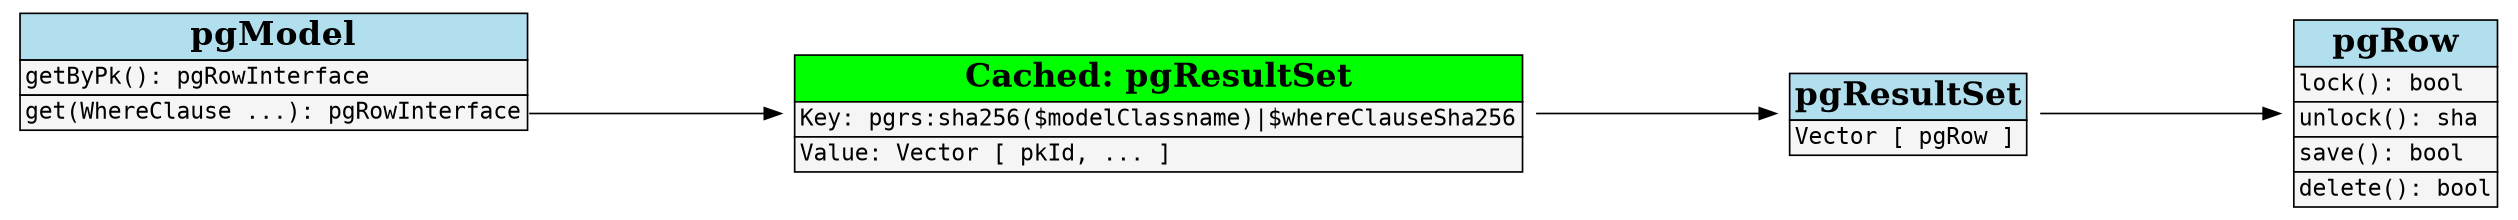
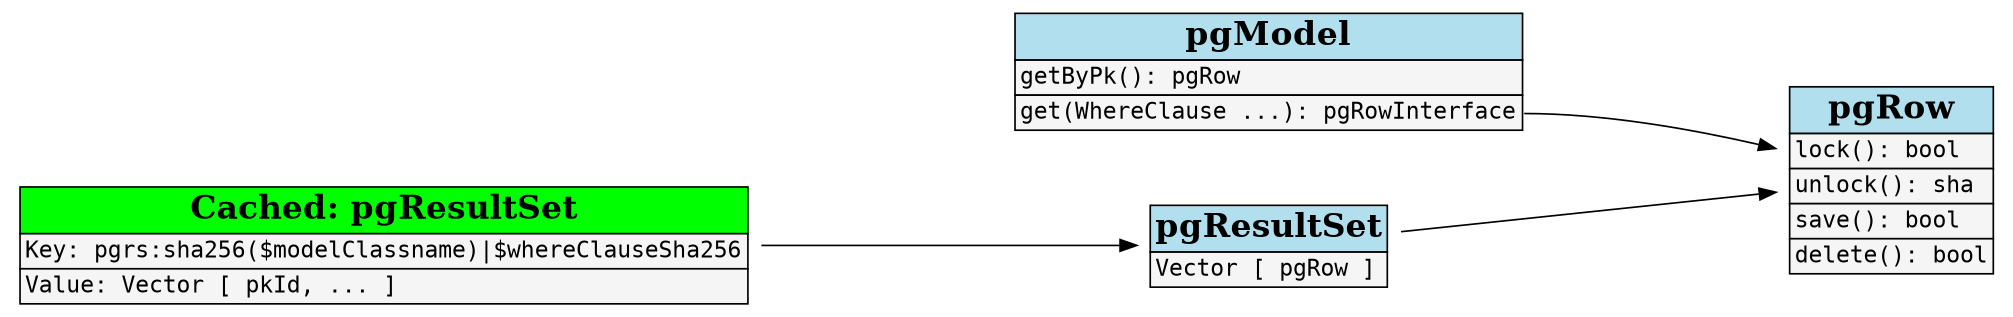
  digraph {
    fontname="DejaVu Sans Mono"
    nodesep=0.5
    rankdir=LR
    ranksep=2
    node [fontname="DejaVu Sans Mono" shape=none]
    edge [fontname="DejaVu Sans Mono"]
-   n1 [label=< <table border="0" cellborder="1" cellspacing="0">  <tr><td bgcolor="lightblue2"><font face="Times-bold" point-size="20">pgModel</font></td></tr>  <tr><td bgcolor="grey96" align="left" port="getByPk">getByPk(): pgRowInterface</td></tr>  <tr><td bgcolor="grey96" align="left" port="get">get(WhereClause ...): pgRowInterface</td></tr> </table>>]
+   n1 [label=< <table border="0" cellborder="1" cellspacing="0">  <tr><td bgcolor="lightblue2"><font face="Times-bold" point-size="20">pgModel</font></td></tr>  <tr><td bgcolor="grey96" align="left" port="getByPk">getByPk(): pgRow</td></tr>  <tr><td bgcolor="grey96" align="left" port="get">get(WhereClause ...): pgRowInterface</td></tr> </table>>]
    n2 [label=< <table border="0" cellborder="1" cellspacing="0">  <tr><td bgcolor="green"><font face="Times-bold" point-size="20">Cached: pgResultSet</font></td></tr>  <tr><td bgcolor="grey96" align="left" port="delete">Key: pgrs:sha256($modelClassname)|$whereClauseSha256</td></tr>  <tr><td bgcolor="grey96" align="left" port="delete">Value: Vector [ pkId, ... ]</td></tr> </table>>]
    n3 [label=< <table border="0" cellborder="1" cellspacing="0">  <tr><td bgcolor="lightblue2"><font face="Times-bold" point-size="20">pgResultSet</font></td></tr>  <tr><td bgcolor="grey96" align="left" port="vector">Vector [ pgRow ]</td></tr> </table>>]
    n4 [label=< <table border="0" cellborder="1" cellspacing="0">  <tr><td bgcolor="lightblue2"><font face="Times-bold" point-size="20">pgRow</font></td></tr>  <tr><td bgcolor="grey96" align="left" port="lock">lock(): bool</td></tr>  <tr><td bgcolor="grey96" align="left" port="unlock">unlock(): sha</td></tr>  <tr><td bgcolor="grey96" align="left" port="save">save(): bool</td></tr>  <tr><td bgcolor="grey96" align="left" port="delete">delete(): bool</td></tr> </table>>]
-   n1 -> n2 [tailport=get]
+   n1 -> n4 [tailport=get]
    n2 -> n3
    n3 -> n4
  }
